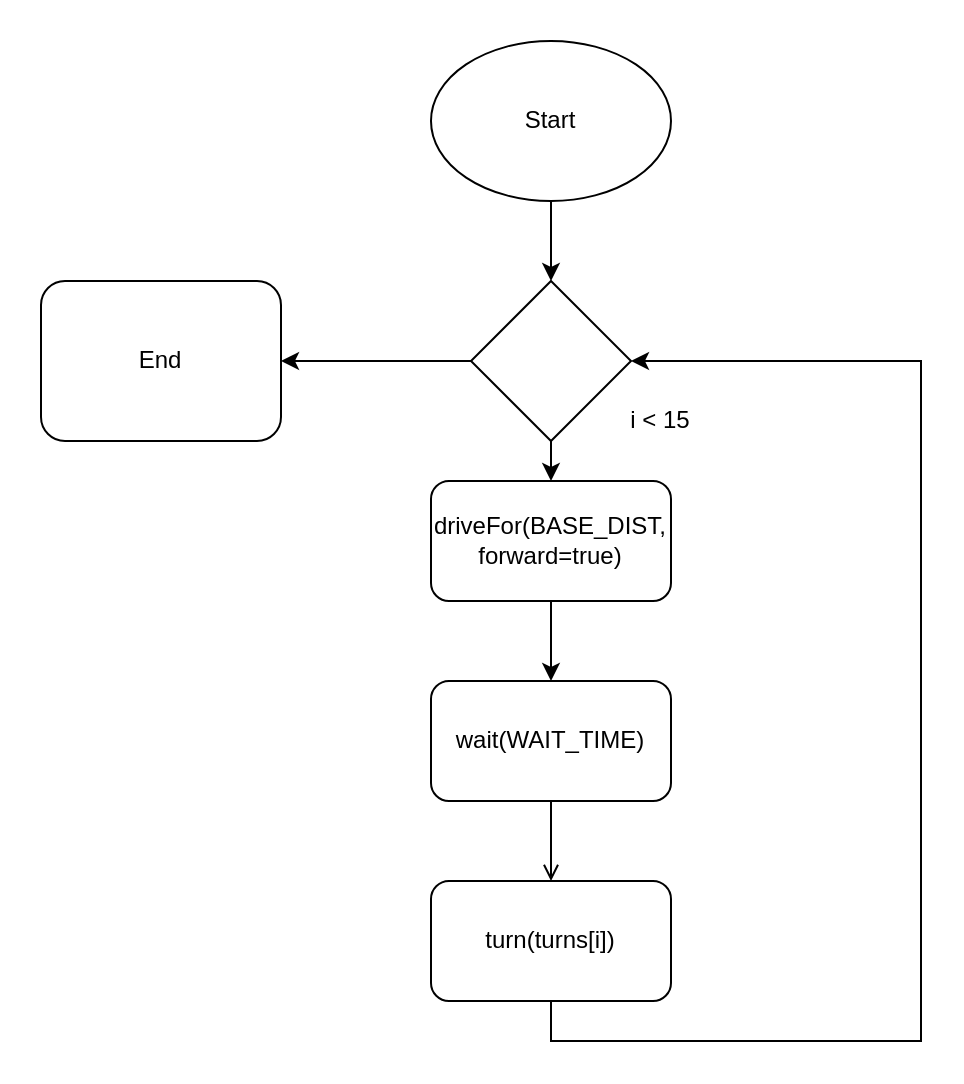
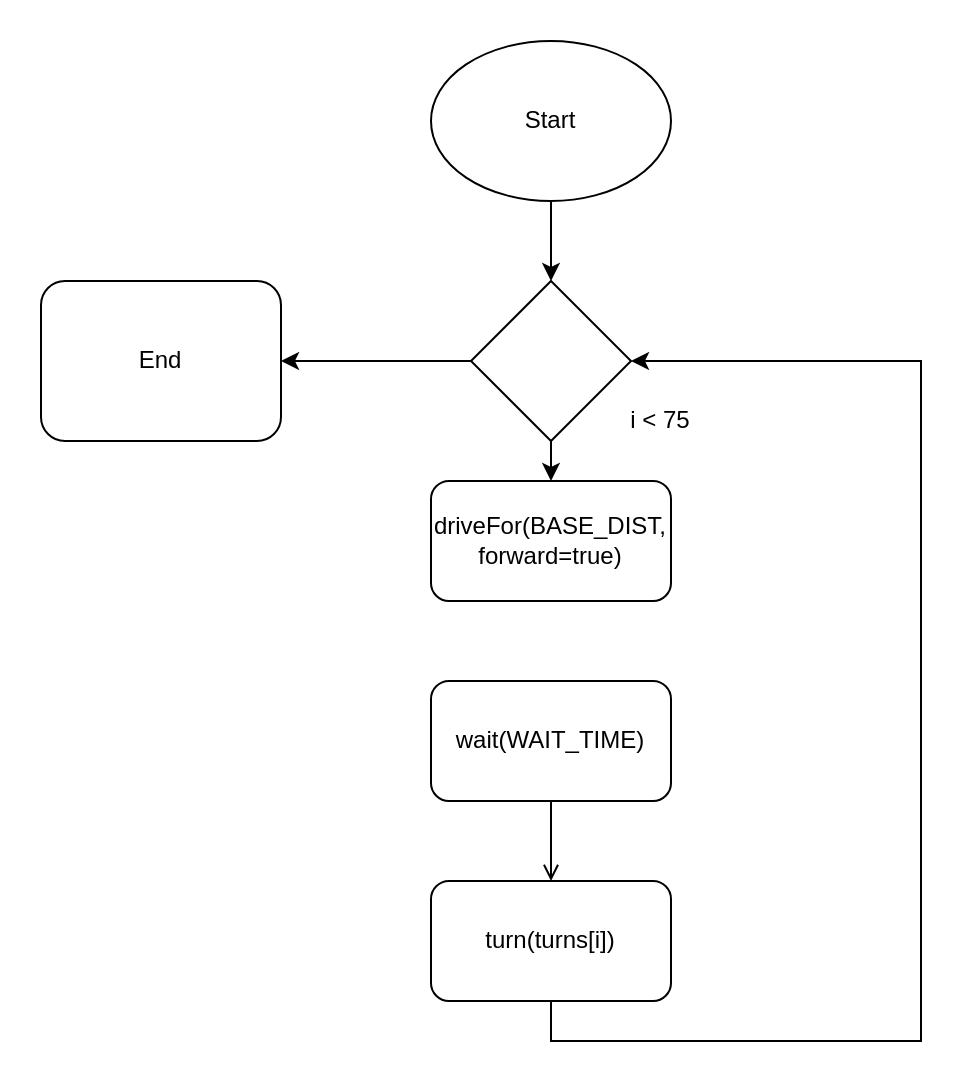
  <mxCell id="0" />
  <mxCell id="1" parent="0" />
  <mxCell id="2" style="edgeStyle=orthogonalEdgeStyle;rounded=0;orthogonalLoop=1;jettySize=auto;html=1;exitX=0.5;exitY=1;exitDx=0;exitDy=0;entryX=0.5;entryY=0;entryDx=0;entryDy=0;" edge="1" parent="1" source="3" target="6"><mxGeometry relative="1" as="geometry" /></mxCell>
  <mxCell id="3" value="Start" style="ellipse;whiteSpace=wrap;html=1;" vertex="1" parent="1"><mxGeometry x="215" y="20" width="120" height="80" as="geometry" /></mxCell>
  <mxCell id="4" style="edgeStyle=orthogonalEdgeStyle;rounded=0;orthogonalLoop=1;jettySize=auto;html=1;exitX=0.5;exitY=1;exitDx=0;exitDy=0;entryX=0.5;entryY=0;entryDx=0;entryDy=0;" edge="1" parent="1" source="6" target="9"><mxGeometry relative="1" as="geometry" /></mxCell>
  <mxCell id="5" style="edgeStyle=orthogonalEdgeStyle;rounded=0;orthogonalLoop=1;jettySize=auto;html=1;exitX=0;exitY=0.5;exitDx=0;exitDy=0;entryX=1;entryY=0.5;entryDx=0;entryDy=0;" edge="1" parent="1" source="6" target="14"><mxGeometry relative="1" as="geometry" /></mxCell>
  <mxCell id="6" value="" style="rhombus;whiteSpace=wrap;html=1;" vertex="1" parent="1"><mxGeometry x="235" y="140" width="80" height="80" as="geometry" /></mxCell>
- <mxCell id="7" value="i &amp;lt; 15" style="text;html=1;strokeColor=none;fillColor=none;align=center;verticalAlign=middle;whiteSpace=wrap;rounded=0;" vertex="1" parent="1"><mxGeometry x="310" y="200" width="40" height="20" as="geometry" /></mxCell>
- <mxCell id="8" style="edgeStyle=orthogonalEdgeStyle;rounded=0;orthogonalLoop=1;jettySize=auto;html=1;exitX=0.5;exitY=1;exitDx=0;exitDy=0;entryX=0.5;entryY=0;entryDx=0;entryDy=0;" edge="1" parent="1" source="9" target="13"><mxGeometry relative="1" as="geometry" /></mxCell>
+ <mxCell id="7" value="i &amp;lt; 75" style="text;html=1;strokeColor=none;fillColor=none;align=center;verticalAlign=middle;whiteSpace=wrap;rounded=0;" vertex="1" parent="1"><mxGeometry x="310" y="200" width="40" height="20" as="geometry" /></mxCell>
  <mxCell id="9" value="driveFor(BASE_DIST, forward=true)" style="rounded=1;whiteSpace=wrap;html=1;" vertex="1" parent="1"><mxGeometry x="215" y="240" width="120" height="60" as="geometry" /></mxCell>
  <mxCell id="10" style="edgeStyle=orthogonalEdgeStyle;rounded=0;orthogonalLoop=1;jettySize=auto;html=1;exitX=0.5;exitY=1;exitDx=0;exitDy=0;entryX=1;entryY=0.5;entryDx=0;entryDy=0;" edge="1" parent="1" source="11" target="6"><mxGeometry relative="1" as="geometry"><Array as="points"><mxPoint x="275" y="520" /><mxPoint x="460" y="520" /><mxPoint x="460" y="180" /></Array></mxGeometry></mxCell>
  <mxCell id="11" value="turn(turns[i])" style="rounded=1;whiteSpace=wrap;html=1;" vertex="1" parent="1"><mxGeometry x="215" y="440" width="120" height="60" as="geometry" /></mxCell>
  <mxCell id="12" style="edgeStyle=orthogonalEdgeStyle;rounded=0;orthogonalLoop=1;jettySize=auto;html=1;exitX=0.5;exitY=1;exitDx=0;exitDy=0;endArrow=open;" edge="1" parent="1" source="13" target="11"><mxGeometry relative="1" as="geometry" /></mxCell>
  <mxCell id="13" value="wait(WAIT_TIME)" style="rounded=1;whiteSpace=wrap;html=1;" vertex="1" parent="1"><mxGeometry x="215" y="340" width="120" height="60" as="geometry" /></mxCell>
  <mxCell id="14" value="End" style="whiteSpace=wrap;html=1;rounded=1;" vertex="1" parent="1"><mxGeometry x="20" y="140" width="120" height="80" as="geometry" /></mxCell>
